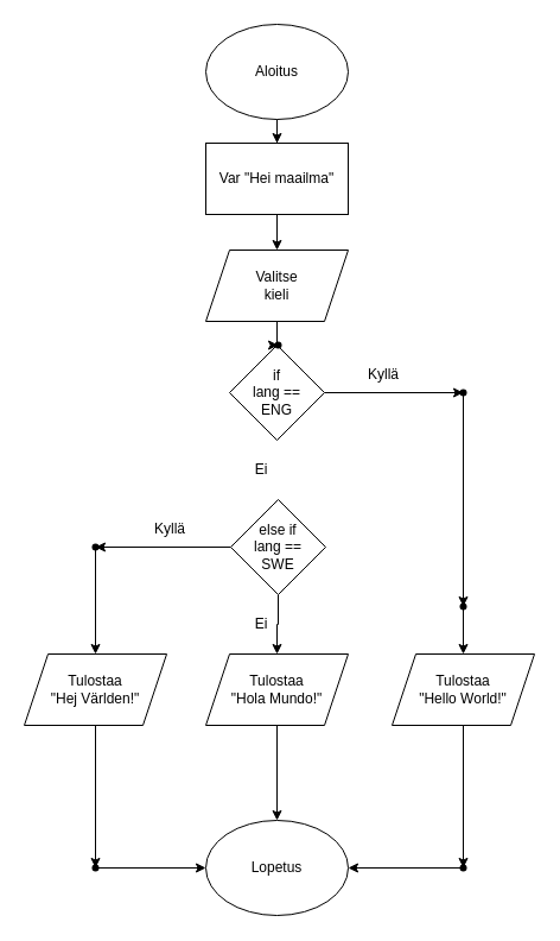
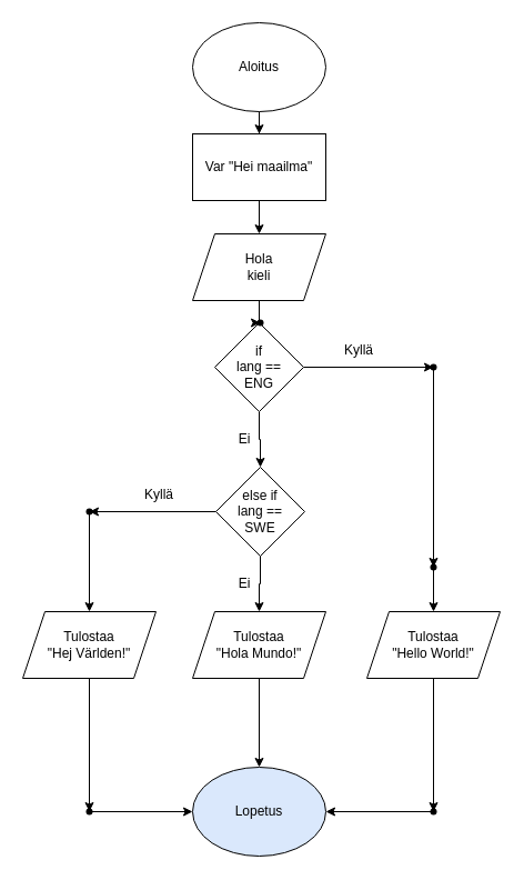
  <mxCell id="0" />
  <mxCell id="1" parent="0" />
  <mxCell id="2" value="" style="edgeStyle=orthogonalEdgeStyle;rounded=0;orthogonalLoop=1;jettySize=auto;html=1;" edge="1" parent="1" source="3" target="5"><mxGeometry relative="1" as="geometry" /></mxCell>
  <mxCell id="3" value="Aloitus" style="ellipse;whiteSpace=wrap;html=1;" vertex="1" parent="1"><mxGeometry x="173" y="20" width="120" height="80" as="geometry" /></mxCell>
  <mxCell id="4" value="" style="edgeStyle=orthogonalEdgeStyle;rounded=0;orthogonalLoop=1;jettySize=auto;html=1;" edge="1" parent="1" source="5" target="26"><mxGeometry relative="1" as="geometry" /></mxCell>
  <mxCell id="5" value="Var &quot;Hei maailma&quot;" style="rounded=0;whiteSpace=wrap;html=1;" vertex="1" parent="1"><mxGeometry x="173" y="120" width="120" height="60" as="geometry" /></mxCell>
+ <mxCell id="6" value="" style="edgeStyle=orthogonalEdgeStyle;rounded=0;orthogonalLoop=1;jettySize=auto;html=1;" edge="1" parent="1" source="8" target="11"><mxGeometry relative="1" as="geometry" /></mxCell>
  <mxCell id="7" value="" style="edgeStyle=orthogonalEdgeStyle;rounded=0;orthogonalLoop=1;jettySize=auto;html=1;" edge="1" parent="1" source="8" target="21"><mxGeometry relative="1" as="geometry" /></mxCell>
  <mxCell id="8" value="if&lt;div&gt;lang ==&lt;/div&gt;&lt;div&gt;ENG&lt;/div&gt;" style="rhombus;whiteSpace=wrap;html=1;" vertex="1" parent="1"><mxGeometry x="193" y="290" width="80" height="80" as="geometry" /></mxCell>
  <mxCell id="9" value="" style="edgeStyle=orthogonalEdgeStyle;rounded=0;orthogonalLoop=1;jettySize=auto;html=1;" edge="1" parent="1" source="11" target="15"><mxGeometry relative="1" as="geometry" /></mxCell>
  <mxCell id="10" value="" style="edgeStyle=orthogonalEdgeStyle;rounded=0;orthogonalLoop=1;jettySize=auto;html=1;" edge="1" parent="1" source="11" target="29"><mxGeometry relative="1" as="geometry" /></mxCell>
  <mxCell id="11" value="else if&lt;div&gt;lang ==&lt;/div&gt;&lt;div&gt;SWE&lt;/div&gt;" style="rhombus;whiteSpace=wrap;html=1;" vertex="1" parent="1"><mxGeometry x="194" y="420" width="80" height="80" as="geometry" /></mxCell>
  <mxCell id="12" value="Ei" style="text;html=1;align=center;verticalAlign=middle;whiteSpace=wrap;rounded=0;" vertex="1" parent="1"><mxGeometry x="190" y="380" width="60" height="30" as="geometry" /></mxCell>
  <mxCell id="13" value="Ei" style="text;html=1;align=center;verticalAlign=middle;whiteSpace=wrap;rounded=0;" vertex="1" parent="1"><mxGeometry x="190" y="510" width="60" height="30" as="geometry" /></mxCell>
  <mxCell id="14" value="" style="edgeStyle=orthogonalEdgeStyle;rounded=0;orthogonalLoop=1;jettySize=auto;html=1;" edge="1" parent="1" source="15" target="31"><mxGeometry relative="1" as="geometry" /></mxCell>
  <mxCell id="15" value="Tulostaa&lt;div&gt;&quot;Hola Mundo!&quot;&lt;/div&gt;" style="shape=parallelogram;perimeter=parallelogramPerimeter;whiteSpace=wrap;html=1;fixedSize=1;" vertex="1" parent="1"><mxGeometry x="173" y="550" width="120" height="60" as="geometry" /></mxCell>
  <mxCell id="16" value="" style="edgeStyle=orthogonalEdgeStyle;rounded=0;orthogonalLoop=1;jettySize=auto;html=1;" edge="1" parent="1" source="17" target="33"><mxGeometry relative="1" as="geometry" /></mxCell>
  <mxCell id="17" value="Tulostaa&lt;div&gt;&quot;Hej Världen!&quot;&lt;/div&gt;" style="shape=parallelogram;perimeter=parallelogramPerimeter;whiteSpace=wrap;html=1;fixedSize=1;" vertex="1" parent="1"><mxGeometry x="20" y="550" width="120" height="60" as="geometry" /></mxCell>
  <mxCell id="18" value="" style="edgeStyle=orthogonalEdgeStyle;rounded=0;orthogonalLoop=1;jettySize=auto;html=1;" edge="1" parent="1" source="19" target="35"><mxGeometry relative="1" as="geometry" /></mxCell>
  <mxCell id="19" value="Tulostaa&lt;div&gt;&quot;Hello World!&quot;&lt;/div&gt;" style="shape=parallelogram;perimeter=parallelogramPerimeter;whiteSpace=wrap;html=1;fixedSize=1;" vertex="1" parent="1"><mxGeometry x="330" y="550" width="120" height="60" as="geometry" /></mxCell>
  <mxCell id="20" value="" style="edgeStyle=orthogonalEdgeStyle;rounded=0;orthogonalLoop=1;jettySize=auto;html=1;" edge="1" parent="1" source="21" target="23"><mxGeometry relative="1" as="geometry" /></mxCell>
  <mxCell id="21" value="" style="shape=waypoint;sketch=0;size=6;pointerEvents=1;points=[];fillColor=default;resizable=0;rotatable=0;perimeter=centerPerimeter;snapToPoint=1;" vertex="1" parent="1"><mxGeometry x="380" y="320" width="20" height="20" as="geometry" /></mxCell>
  <mxCell id="22" value="" style="edgeStyle=orthogonalEdgeStyle;rounded=0;orthogonalLoop=1;jettySize=auto;html=1;" edge="1" parent="1" source="23" target="19"><mxGeometry relative="1" as="geometry" /></mxCell>
  <mxCell id="23" value="" style="shape=waypoint;sketch=0;size=6;pointerEvents=1;points=[];fillColor=default;resizable=0;rotatable=0;perimeter=centerPerimeter;snapToPoint=1;" vertex="1" parent="1"><mxGeometry x="380" y="500" width="20" height="20" as="geometry" /></mxCell>
  <mxCell id="24" value="Kyllä" style="text;html=1;align=center;verticalAlign=middle;whiteSpace=wrap;rounded=0;" vertex="1" parent="1"><mxGeometry x="293" y="300" width="60" height="30" as="geometry" /></mxCell>
  <mxCell id="25" value="" style="edgeStyle=orthogonalEdgeStyle;rounded=0;orthogonalLoop=1;jettySize=auto;html=1;" edge="1" parent="1" source="26" target="27"><mxGeometry relative="1" as="geometry" /></mxCell>
- <mxCell id="26" value="Valitse&lt;div&gt;kieli&lt;/div&gt;" style="shape=parallelogram;perimeter=parallelogramPerimeter;whiteSpace=wrap;html=1;fixedSize=1;" vertex="1" parent="1"><mxGeometry x="173" y="210" width="120" height="60" as="geometry" /></mxCell>
+ <mxCell id="26" value="Hola&lt;div&gt;kieli&lt;/div&gt;" style="shape=parallelogram;perimeter=parallelogramPerimeter;whiteSpace=wrap;html=1;fixedSize=1;" vertex="1" parent="1"><mxGeometry x="173" y="210" width="120" height="60" as="geometry" /></mxCell>
  <mxCell id="27" value="" style="shape=waypoint;sketch=0;size=6;pointerEvents=1;points=[];fillColor=default;resizable=0;rotatable=0;perimeter=centerPerimeter;snapToPoint=1;" vertex="1" parent="1"><mxGeometry x="224" y="280" width="20" height="20" as="geometry" /></mxCell>
  <mxCell id="28" value="" style="edgeStyle=orthogonalEdgeStyle;rounded=0;orthogonalLoop=1;jettySize=auto;html=1;" edge="1" parent="1" source="29" target="17"><mxGeometry relative="1" as="geometry" /></mxCell>
  <mxCell id="29" value="" style="shape=waypoint;sketch=0;size=6;pointerEvents=1;points=[];fillColor=default;resizable=0;rotatable=0;perimeter=centerPerimeter;snapToPoint=1;" vertex="1" parent="1"><mxGeometry x="70" y="450" width="20" height="20" as="geometry" /></mxCell>
  <mxCell id="30" value="Kyllä" style="text;html=1;align=center;verticalAlign=middle;whiteSpace=wrap;rounded=0;" vertex="1" parent="1"><mxGeometry x="113" y="430" width="60" height="30" as="geometry" /></mxCell>
- <mxCell id="31" value="Lopetus" style="ellipse;whiteSpace=wrap;html=1;" vertex="1" parent="1"><mxGeometry x="173" y="690" width="120" height="80" as="geometry" /></mxCell>
+ <mxCell id="31" value="Lopetus" style="ellipse;whiteSpace=wrap;html=1;fillColor=#dae8fc;" vertex="1" parent="1"><mxGeometry x="173" y="690" width="120" height="80" as="geometry" /></mxCell>
  <mxCell id="32" value="" style="edgeStyle=orthogonalEdgeStyle;rounded=0;orthogonalLoop=1;jettySize=auto;html=1;" edge="1" parent="1" source="33" target="31"><mxGeometry relative="1" as="geometry" /></mxCell>
  <mxCell id="33" value="" style="shape=waypoint;sketch=0;size=6;pointerEvents=1;points=[];fillColor=default;resizable=0;rotatable=0;perimeter=centerPerimeter;snapToPoint=1;" vertex="1" parent="1"><mxGeometry x="70" y="720" width="20" height="20" as="geometry" /></mxCell>
  <mxCell id="34" value="" style="edgeStyle=orthogonalEdgeStyle;rounded=0;orthogonalLoop=1;jettySize=auto;html=1;" edge="1" parent="1" source="35" target="31"><mxGeometry relative="1" as="geometry" /></mxCell>
  <mxCell id="35" value="" style="shape=waypoint;sketch=0;size=6;pointerEvents=1;points=[];fillColor=default;resizable=0;rotatable=0;perimeter=centerPerimeter;snapToPoint=1;" vertex="1" parent="1"><mxGeometry x="380" y="720" width="20" height="20" as="geometry" /></mxCell>
